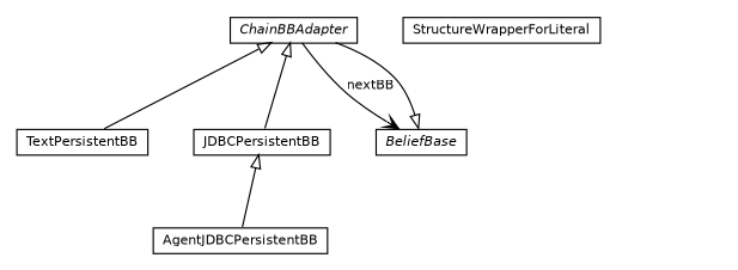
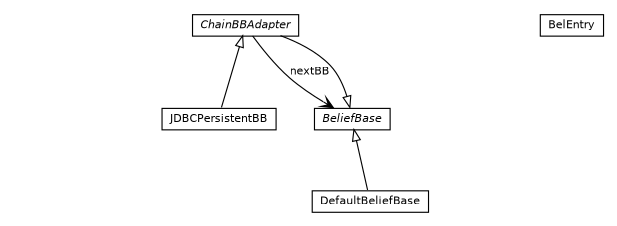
  digraph {
    nodesep=0.25
    ranksep=0.5
    node [fontcolor=black fontname=Helvetica fontsize=10.0 shape=plaintext]
    edge [arrowtail=empty dir=back fontname=Helvetica fontsize=10 headport=p labelfontname=Helvetica labelfontsize=10 tailport=p]
-   n1 [label=<<table title="jason.bb.TextPersistentBB" border="0" cellborder="1" cellspacing="0" cellpadding="2" port="p" href="./TextPersistentBB.html"> 		<tr><td><table border="0" cellspacing="0" cellpadding="1"> <tr><td align="center" balign="center"> TextPersistentBB </td></tr> 		</table></td></tr> 		</table>>]
-   n2 [label=<<table title="jason.bb.StructureWrapperForLiteral" border="0" cellborder="1" cellspacing="0" cellpadding="2" port="p" href="./StructureWrapperForLiteral.html"> 		<tr><td><table border="0" cellspacing="0" cellpadding="1"> <tr><td align="center" balign="center"> StructureWrapperForLiteral </td></tr> 		</table></td></tr> 		</table>>]
    n3 [label=<<table title="jason.bb.JDBCPersistentBB" border="0" cellborder="1" cellspacing="0" cellpadding="2" port="p" href="./JDBCPersistentBB.html"> 		<tr><td><table border="0" cellspacing="0" cellpadding="1"> <tr><td align="center" balign="center"> JDBCPersistentBB </td></tr> 		</table></td></tr> 		</table>>]
-   n4 [label=<<table title="jason.bb.AgentJDBCPersistentBB" border="0" cellborder="1" cellspacing="0" cellpadding="2" port="p" href="./AgentJDBCPersistentBB.html"> 		<tr><td><table border="0" cellspacing="0" cellpadding="1"> <tr><td align="center" balign="center"> AgentJDBCPersistentBB </td></tr> 		</table></td></tr> 		</table>>]
+   n5 [label=<<table title="jason.bb.DefaultBeliefBase" border="0" cellborder="1" cellspacing="0" cellpadding="2" port="p" href="./DefaultBeliefBase.html"> 		<tr><td><table border="0" cellspacing="0" cellpadding="1"> <tr><td align="center" balign="center"> DefaultBeliefBase </td></tr> 		</table></td></tr> 		</table>>]
+   n6 [label=<<table title="jason.bb.DefaultBeliefBase.BelEntry" border="0" cellborder="1" cellspacing="0" cellpadding="2" port="p" href="./DefaultBeliefBase.BelEntry.html"> 		<tr><td><table border="0" cellspacing="0" cellpadding="1"> <tr><td align="center" balign="center"> BelEntry </td></tr> 		</table></td></tr> 		</table>>]
    n7 [label=<<table title="jason.bb.ChainBBAdapter" border="0" cellborder="1" cellspacing="0" cellpadding="2" port="p" href="./ChainBBAdapter.html"> 		<tr><td><table border="0" cellspacing="0" cellpadding="1"> <tr><td align="center" balign="center"><font face="Helvetica-Oblique"> ChainBBAdapter </font></td></tr> 		</table></td></tr> 		</table>>]
    n8 [label=<<table title="jason.bb.BeliefBase" border="0" cellborder="1" cellspacing="0" cellpadding="2" port="p" href="./BeliefBase.html"> 		<tr><td><table border="0" cellspacing="0" cellpadding="1"> <tr><td align="center" balign="center"><font face="Helvetica-Oblique"> BeliefBase </font></td></tr> 		</table></td></tr> 		</table>>]
-   n3 -> n4
-   n7 -> n1
    n7 -> n3
    n7 -> n8 [arrowhead=open color=black fontcolor=black fontsize=10.0 label=nextBB arrowtail="" dir=""]
+   n8 -> n5
    n8 -> n7
  }
